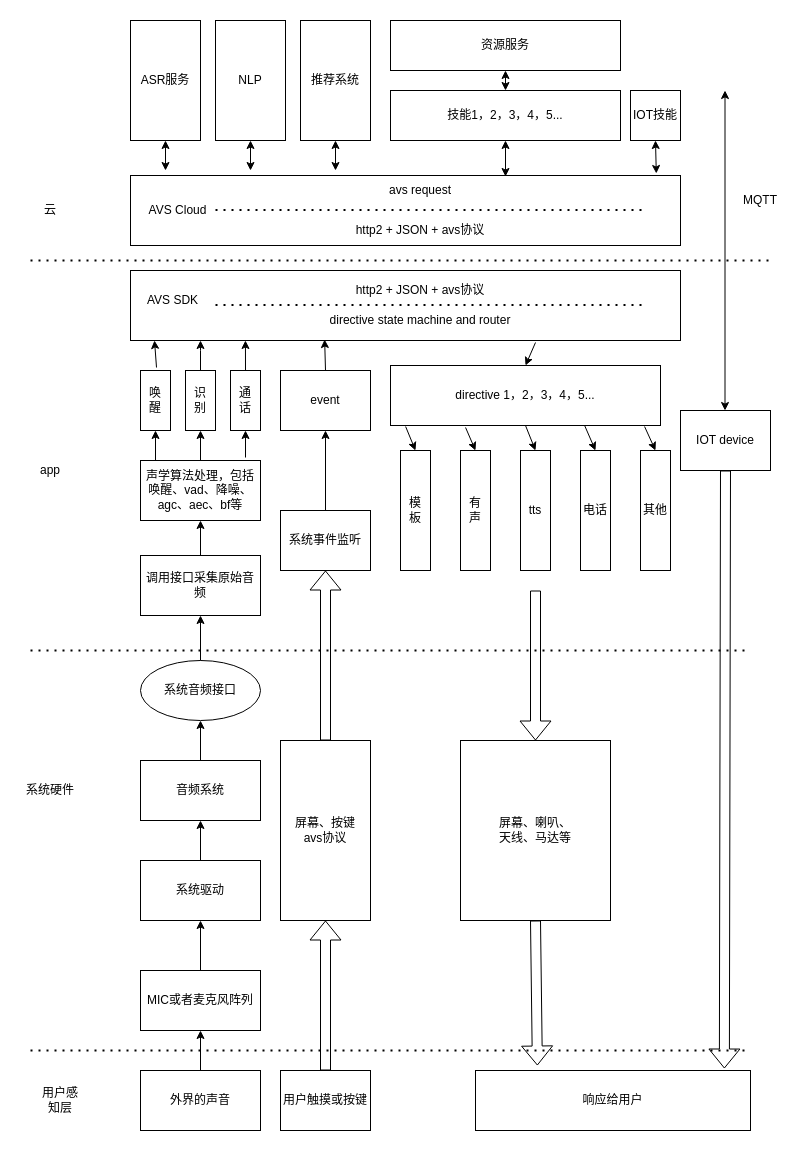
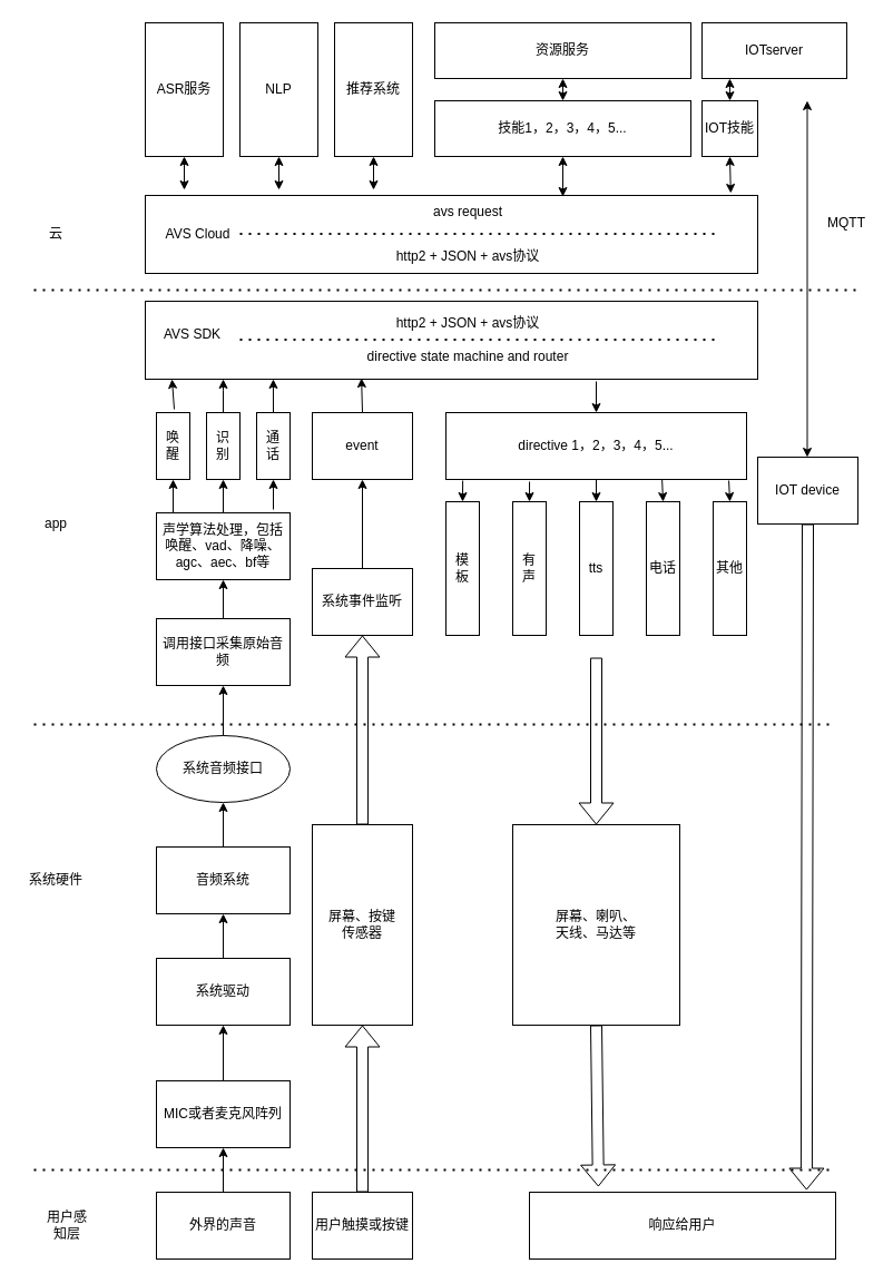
  <mxCell id="0" />
  <mxCell id="1" parent="0" />
  <mxCell id="2" value="" style="endArrow=none;dashed=1;html=1;dashPattern=1 3;strokeWidth=2;" parent="1" edge="1"><mxGeometry width="50" height="50" relative="1" as="geometry"><mxPoint x="30" y="260" as="sourcePoint" /><mxPoint x="770" y="260" as="targetPoint" /></mxGeometry></mxCell>
  <mxCell id="3" value="" style="endArrow=none;dashed=1;html=1;dashPattern=1 3;strokeWidth=2;" parent="1" edge="1"><mxGeometry width="50" height="50" relative="1" as="geometry"><mxPoint x="30" y="650" as="sourcePoint" /><mxPoint x="750" y="650" as="targetPoint" /></mxGeometry></mxCell>
  <mxCell id="4" value="云" style="text;html=1;strokeColor=none;fillColor=none;align=center;verticalAlign=middle;whiteSpace=wrap;rounded=0;" parent="1" vertex="1"><mxGeometry x="30" y="200" width="40" height="20" as="geometry" /></mxCell>
  <mxCell id="5" value="app" style="text;html=1;strokeColor=none;fillColor=none;align=center;verticalAlign=middle;whiteSpace=wrap;rounded=0;" parent="1" vertex="1"><mxGeometry x="30" y="460" width="40" height="20" as="geometry" /></mxCell>
  <mxCell id="6" value="系统硬件" style="text;html=1;strokeColor=none;fillColor=none;align=center;verticalAlign=middle;whiteSpace=wrap;rounded=0;" parent="1" vertex="1"><mxGeometry x="20" y="780" width="60" height="20" as="geometry" /></mxCell>
  <mxCell id="7" value="MIC或者麦克风阵列" style="rounded=0;whiteSpace=wrap;html=1;" parent="1" vertex="1"><mxGeometry x="140" y="970" width="120" height="60" as="geometry" /></mxCell>
  <mxCell id="8" value="外界的声音" style="rounded=0;whiteSpace=wrap;html=1;" parent="1" vertex="1"><mxGeometry x="140" y="1070" width="120" height="60" as="geometry" /></mxCell>
  <mxCell id="9" value="系统驱动" style="rounded=0;whiteSpace=wrap;html=1;" parent="1" vertex="1"><mxGeometry x="140" y="860" width="120" height="60" as="geometry" /></mxCell>
  <mxCell id="10" value="音频系统" style="rounded=0;whiteSpace=wrap;html=1;" parent="1" vertex="1"><mxGeometry x="140" y="760" width="120" height="60" as="geometry" /></mxCell>
  <mxCell id="11" value="" style="endArrow=classic;html=1;entryX=0.5;entryY=1;entryDx=0;entryDy=0;" parent="1" source="8" target="7" edge="1"><mxGeometry width="50" height="50" relative="1" as="geometry"><mxPoint x="360" y="920" as="sourcePoint" /><mxPoint x="410" y="870" as="targetPoint" /></mxGeometry></mxCell>
  <mxCell id="12" value="" style="endArrow=classic;html=1;entryX=0.5;entryY=1;entryDx=0;entryDy=0;exitX=0.5;exitY=0;exitDx=0;exitDy=0;" parent="1" source="7" target="9" edge="1"><mxGeometry width="50" height="50" relative="1" as="geometry"><mxPoint x="190" y="980" as="sourcePoint" /><mxPoint x="240" y="930" as="targetPoint" /></mxGeometry></mxCell>
  <mxCell id="13" value="" style="endArrow=classic;html=1;entryX=0.5;entryY=1;entryDx=0;entryDy=0;exitX=0.5;exitY=0;exitDx=0;exitDy=0;" parent="1" source="9" target="10" edge="1"><mxGeometry width="50" height="50" relative="1" as="geometry"><mxPoint x="190" y="870" as="sourcePoint" /><mxPoint x="240" y="820" as="targetPoint" /></mxGeometry></mxCell>
  <mxCell id="14" value="系统音频接口" style="ellipse;whiteSpace=wrap;html=1;" parent="1" vertex="1"><mxGeometry x="140" y="660" width="120" height="60" as="geometry" /></mxCell>
  <mxCell id="15" value="" style="endArrow=classic;html=1;entryX=0.5;entryY=1;entryDx=0;entryDy=0;exitX=0.5;exitY=0;exitDx=0;exitDy=0;" parent="1" source="10" target="14" edge="1"><mxGeometry width="50" height="50" relative="1" as="geometry"><mxPoint x="360" y="870" as="sourcePoint" /><mxPoint x="410" y="820" as="targetPoint" /></mxGeometry></mxCell>
  <mxCell id="16" value="调用接口采集原始音频" style="rounded=0;whiteSpace=wrap;html=1;" parent="1" vertex="1"><mxGeometry x="140" y="555" width="120" height="60" as="geometry" /></mxCell>
  <mxCell id="17" value="" style="endArrow=classic;html=1;entryX=0.5;entryY=1;entryDx=0;entryDy=0;exitX=0.5;exitY=0;exitDx=0;exitDy=0;" parent="1" source="14" target="16" edge="1"><mxGeometry width="50" height="50" relative="1" as="geometry"><mxPoint x="360" y="560" as="sourcePoint" /><mxPoint x="410" y="510" as="targetPoint" /></mxGeometry></mxCell>
  <mxCell id="18" value="" style="endArrow=none;dashed=1;html=1;dashPattern=1 3;strokeWidth=2;" parent="1" edge="1"><mxGeometry width="50" height="50" relative="1" as="geometry"><mxPoint x="30" y="1050" as="sourcePoint" /><mxPoint x="750" y="1050" as="targetPoint" /></mxGeometry></mxCell>
  <mxCell id="19" value="" style="rounded=0;whiteSpace=wrap;html=1;" parent="1" vertex="1"><mxGeometry x="130" y="270" width="550" height="70" as="geometry" /></mxCell>
  <mxCell id="20" value="声学算法处理，包括唤醒、vad、降噪、agc、aec、bf等" style="rounded=0;whiteSpace=wrap;html=1;" parent="1" vertex="1"><mxGeometry x="140" y="460" width="120" height="60" as="geometry" /></mxCell>
  <mxCell id="21" value="" style="endArrow=classic;html=1;entryX=0.5;entryY=1;entryDx=0;entryDy=0;exitX=0.5;exitY=0;exitDx=0;exitDy=0;" parent="1" source="16" target="20" edge="1"><mxGeometry width="50" height="50" relative="1" as="geometry"><mxPoint x="360" y="550" as="sourcePoint" /><mxPoint x="410" y="500" as="targetPoint" /></mxGeometry></mxCell>
  <mxCell id="22" value="唤&lt;br&gt;醒" style="rounded=0;whiteSpace=wrap;html=1;" parent="1" vertex="1"><mxGeometry x="140" y="370" width="30" height="60" as="geometry" /></mxCell>
  <mxCell id="23" style="edgeStyle=orthogonalEdgeStyle;rounded=0;orthogonalLoop=1;jettySize=auto;html=1;" parent="1" source="24" edge="1"><mxGeometry relative="1" as="geometry"><mxPoint x="200" y="340" as="targetPoint" /></mxGeometry></mxCell>
  <mxCell id="24" value="识&lt;br&gt;别" style="rounded=0;whiteSpace=wrap;html=1;" parent="1" vertex="1"><mxGeometry x="185" y="370" width="30" height="60" as="geometry" /></mxCell>
  <mxCell id="25" value="通&lt;br&gt;话" style="rounded=0;whiteSpace=wrap;html=1;" parent="1" vertex="1"><mxGeometry x="230" y="370" width="30" height="60" as="geometry" /></mxCell>
  <mxCell id="26" value="" style="endArrow=classic;html=1;entryX=0.5;entryY=1;entryDx=0;entryDy=0;" parent="1" target="22" edge="1"><mxGeometry width="50" height="50" relative="1" as="geometry"><mxPoint x="155" y="460" as="sourcePoint" /><mxPoint x="200" y="430" as="targetPoint" /></mxGeometry></mxCell>
  <mxCell id="27" value="" style="endArrow=classic;html=1;entryX=0.5;entryY=1;entryDx=0;entryDy=0;" parent="1" target="24" edge="1"><mxGeometry width="50" height="50" relative="1" as="geometry"><mxPoint x="200" y="460" as="sourcePoint" /><mxPoint x="250" y="420" as="targetPoint" /></mxGeometry></mxCell>
  <mxCell id="28" value="" style="endArrow=classic;html=1;entryX=0.5;entryY=1;entryDx=0;entryDy=0;" parent="1" target="25" edge="1"><mxGeometry width="50" height="50" relative="1" as="geometry"><mxPoint x="245" y="457" as="sourcePoint" /><mxPoint x="300" y="350" as="targetPoint" /></mxGeometry></mxCell>
  <mxCell id="29" value="" style="endArrow=classic;html=1;exitX=0.5;exitY=0;exitDx=0;exitDy=0;entryX=0.042;entryY=1.043;entryDx=0;entryDy=0;entryPerimeter=0;" parent="1" edge="1"><mxGeometry width="50" height="50" relative="1" as="geometry"><mxPoint x="156" y="367" as="sourcePoint" /><mxPoint x="154.1" y="340.01" as="targetPoint" /><Array as="points"><mxPoint x="154" y="340" /></Array></mxGeometry></mxCell>
  <mxCell id="30" value="" style="endArrow=classic;html=1;exitX=0.5;exitY=0;exitDx=0;exitDy=0;entryX=0.209;entryY=1;entryDx=0;entryDy=0;entryPerimeter=0;" parent="1" source="25" target="19" edge="1"><mxGeometry width="50" height="50" relative="1" as="geometry"><mxPoint x="250" y="400" as="sourcePoint" /><mxPoint x="241" y="340" as="targetPoint" /></mxGeometry></mxCell>
  <mxCell id="31" value="AVS SDK" style="text;html=1;strokeColor=none;fillColor=none;align=center;verticalAlign=middle;whiteSpace=wrap;rounded=0;" parent="1" vertex="1"><mxGeometry x="145" y="290" width="55" height="20" as="geometry" /></mxCell>
  <mxCell id="32" value="" style="endArrow=none;dashed=1;html=1;dashPattern=1 3;strokeWidth=2;" parent="1" edge="1"><mxGeometry width="50" height="50" relative="1" as="geometry"><mxPoint x="215" y="304.5" as="sourcePoint" /><mxPoint x="645" y="304.5" as="targetPoint" /><Array as="points"><mxPoint x="295" y="304.5" /><mxPoint x="335" y="304.5" /><mxPoint x="615" y="304.5" /></Array></mxGeometry></mxCell>
  <mxCell id="33" value="directive state machine and router" style="text;html=1;strokeColor=none;fillColor=none;align=center;verticalAlign=middle;whiteSpace=wrap;rounded=0;" vertex="1" parent="1"><mxGeometry x="320" y="310" width="200" height="20" as="geometry" /></mxCell>
  <mxCell id="34" value="http2 + JSON + avs协议" style="text;html=1;strokeColor=none;fillColor=none;align=center;verticalAlign=middle;whiteSpace=wrap;rounded=0;" vertex="1" parent="1"><mxGeometry x="320" y="280" width="200" height="20" as="geometry" /></mxCell>
  <mxCell id="35" value="" style="rounded=0;whiteSpace=wrap;html=1;" vertex="1" parent="1"><mxGeometry x="130" y="175" width="550" height="70" as="geometry" /></mxCell>
  <mxCell id="36" value="AVS Cloud" style="text;html=1;strokeColor=none;fillColor=none;align=center;verticalAlign=middle;whiteSpace=wrap;rounded=0;" vertex="1" parent="1"><mxGeometry x="145" y="200" width="65" height="20" as="geometry" /></mxCell>
  <mxCell id="37" value="" style="endArrow=none;dashed=1;html=1;dashPattern=1 3;strokeWidth=2;" edge="1" parent="1"><mxGeometry width="50" height="50" relative="1" as="geometry"><mxPoint x="215" y="209.5" as="sourcePoint" /><mxPoint x="645" y="209.5" as="targetPoint" /><Array as="points"><mxPoint x="295" y="209.5" /><mxPoint x="335" y="209.5" /><mxPoint x="615" y="209.5" /></Array></mxGeometry></mxCell>
  <mxCell id="38" value="http2 + JSON + avs协议" style="text;html=1;strokeColor=none;fillColor=none;align=center;verticalAlign=middle;whiteSpace=wrap;rounded=0;" vertex="1" parent="1"><mxGeometry x="320" y="220" width="200" height="20" as="geometry" /></mxCell>
  <mxCell id="39" value="avs request" style="text;html=1;strokeColor=none;fillColor=none;align=center;verticalAlign=middle;whiteSpace=wrap;rounded=0;" vertex="1" parent="1"><mxGeometry x="320" y="180" width="200" height="20" as="geometry" /></mxCell>
  <mxCell id="40" value="ASR服务" style="rounded=0;whiteSpace=wrap;html=1;" vertex="1" parent="1"><mxGeometry x="130" y="20" width="70" height="120" as="geometry" /></mxCell>
  <mxCell id="41" value="NLP" style="rounded=0;whiteSpace=wrap;html=1;" vertex="1" parent="1"><mxGeometry x="215" y="20" width="70" height="120" as="geometry" /></mxCell>
  <mxCell id="42" value="推荐系统" style="rounded=0;whiteSpace=wrap;html=1;" vertex="1" parent="1"><mxGeometry x="300" y="20" width="70" height="120" as="geometry" /></mxCell>
  <mxCell id="43" value="技能1，2，3，4，5..." style="rounded=0;whiteSpace=wrap;html=1;" vertex="1" parent="1"><mxGeometry x="390" y="90" width="230" height="50" as="geometry" /></mxCell>
  <mxCell id="44" value="" style="endArrow=classic;startArrow=classic;html=1;entryX=0.5;entryY=1;entryDx=0;entryDy=0;" edge="1" parent="1" target="40"><mxGeometry width="50" height="50" relative="1" as="geometry"><mxPoint x="165" y="170" as="sourcePoint" /><mxPoint x="190" y="140" as="targetPoint" /></mxGeometry></mxCell>
  <mxCell id="45" value="" style="endArrow=classic;startArrow=classic;html=1;entryX=0.5;entryY=1;entryDx=0;entryDy=0;" edge="1" parent="1" target="41"><mxGeometry width="50" height="50" relative="1" as="geometry"><mxPoint x="250" y="170" as="sourcePoint" /><mxPoint x="290" y="140" as="targetPoint" /></mxGeometry></mxCell>
  <mxCell id="46" value="" style="endArrow=classic;startArrow=classic;html=1;entryX=0.5;entryY=1;entryDx=0;entryDy=0;" edge="1" parent="1" target="42"><mxGeometry width="50" height="50" relative="1" as="geometry"><mxPoint x="335" y="170" as="sourcePoint" /><mxPoint x="350" y="150" as="targetPoint" /></mxGeometry></mxCell>
  <mxCell id="47" value="" style="endArrow=classic;startArrow=classic;html=1;entryX=0.5;entryY=1;entryDx=0;entryDy=0;exitX=0.925;exitY=-0.2;exitDx=0;exitDy=0;exitPerimeter=0;" edge="1" parent="1" source="39" target="43"><mxGeometry width="50" height="50" relative="1" as="geometry"><mxPoint x="480" y="190" as="sourcePoint" /><mxPoint x="520" y="150" as="targetPoint" /></mxGeometry></mxCell>
  <mxCell id="48" value="资源服务" style="rounded=0;whiteSpace=wrap;html=1;" vertex="1" parent="1"><mxGeometry x="390" y="20" width="230" height="50" as="geometry" /></mxCell>
  <mxCell id="49" value="" style="endArrow=classic;startArrow=classic;html=1;entryX=0.5;entryY=1;entryDx=0;entryDy=0;exitX=0.5;exitY=0;exitDx=0;exitDy=0;" edge="1" parent="1" source="43" target="48"><mxGeometry width="50" height="50" relative="1" as="geometry"><mxPoint x="505" y="80" as="sourcePoint" /><mxPoint x="515" y="150" as="targetPoint" /></mxGeometry></mxCell>
  <mxCell id="50" value="IOT技能" style="rounded=0;whiteSpace=wrap;html=1;" vertex="1" parent="1"><mxGeometry x="630" y="90" width="50" height="50" as="geometry" /></mxCell>
+ <mxCell id="51" value="IOTserver" style="rounded=0;whiteSpace=wrap;html=1;" vertex="1" parent="1"><mxGeometry x="630" y="20" width="130" height="50" as="geometry" /></mxCell>
  <mxCell id="52" value="" style="endArrow=classic;startArrow=classic;html=1;entryX=0.5;entryY=1;entryDx=0;entryDy=0;exitX=0.956;exitY=-0.029;exitDx=0;exitDy=0;exitPerimeter=0;" edge="1" parent="1" source="35" target="50"><mxGeometry width="50" height="50" relative="1" as="geometry"><mxPoint x="515" y="186" as="sourcePoint" /><mxPoint x="515" y="150" as="targetPoint" /></mxGeometry></mxCell>
+ <mxCell id="53" value="" style="endArrow=classic;startArrow=classic;html=1;entryX=0.192;entryY=1;entryDx=0;entryDy=0;exitX=0.5;exitY=0;exitDx=0;exitDy=0;entryPerimeter=0;" edge="1" parent="1" source="50" target="51"><mxGeometry width="50" height="50" relative="1" as="geometry"><mxPoint x="515" y="100" as="sourcePoint" /><mxPoint x="515" y="80" as="targetPoint" /></mxGeometry></mxCell>
  <mxCell id="54" value="IOT device" style="rounded=0;whiteSpace=wrap;html=1;" vertex="1" parent="1"><mxGeometry x="680" y="410" width="90" height="60" as="geometry" /></mxCell>
  <mxCell id="55" value="" style="endArrow=classic;startArrow=classic;html=1;" edge="1" parent="1"><mxGeometry width="50" height="50" relative="1" as="geometry"><mxPoint x="724.5" y="410" as="sourcePoint" /><mxPoint x="724.5" y="90" as="targetPoint" /></mxGeometry></mxCell>
  <mxCell id="56" value="MQTT" style="text;html=1;strokeColor=none;fillColor=none;align=center;verticalAlign=middle;whiteSpace=wrap;rounded=0;" vertex="1" parent="1"><mxGeometry x="740" y="190" width="40" height="20" as="geometry" /></mxCell>
- <mxCell id="57" value="directive 1，2，3，4，5..." style="rounded=0;whiteSpace=wrap;html=1;" vertex="1" parent="1"><mxGeometry x="390" y="365" width="270" height="60" as="geometry" /></mxCell>
+ <mxCell id="57" value="directive 1，2，3，4，5..." style="rounded=0;whiteSpace=wrap;html=1;" vertex="1" parent="1"><mxGeometry x="400" y="370" width="270" height="60" as="geometry" /></mxCell>
  <mxCell id="58" value="" style="endArrow=classic;html=1;entryX=0.5;entryY=0;entryDx=0;entryDy=0;" edge="1" parent="1" target="57"><mxGeometry width="50" height="50" relative="1" as="geometry"><mxPoint x="535" y="342" as="sourcePoint" /><mxPoint x="430" y="290" as="targetPoint" /></mxGeometry></mxCell>
  <mxCell id="59" value="模&lt;br&gt;板" style="rounded=0;whiteSpace=wrap;html=1;" vertex="1" parent="1"><mxGeometry x="400" y="450" width="30" height="120" as="geometry" /></mxCell>
  <mxCell id="60" value="有&lt;br&gt;声" style="rounded=0;whiteSpace=wrap;html=1;" vertex="1" parent="1"><mxGeometry x="460" y="450" width="30" height="120" as="geometry" /></mxCell>
  <mxCell id="61" value="tts" style="rounded=0;whiteSpace=wrap;html=1;" vertex="1" parent="1"><mxGeometry x="520" y="450" width="30" height="120" as="geometry" /></mxCell>
  <mxCell id="62" value="电话" style="rounded=0;whiteSpace=wrap;html=1;" vertex="1" parent="1"><mxGeometry x="580" y="450" width="30" height="120" as="geometry" /></mxCell>
  <mxCell id="63" value="其他" style="rounded=0;whiteSpace=wrap;html=1;" vertex="1" parent="1"><mxGeometry x="640" y="450" width="30" height="120" as="geometry" /></mxCell>
  <mxCell id="64" value="" style="endArrow=classic;html=1;entryX=0.5;entryY=0;entryDx=0;entryDy=0;exitX=0.056;exitY=1.017;exitDx=0;exitDy=0;exitPerimeter=0;" edge="1" parent="1" source="57" target="59"><mxGeometry width="50" height="50" relative="1" as="geometry"><mxPoint x="380" y="670" as="sourcePoint" /><mxPoint x="430" y="620" as="targetPoint" /></mxGeometry></mxCell>
  <mxCell id="65" value="" style="endArrow=classic;html=1;entryX=0.5;entryY=0;entryDx=0;entryDy=0;exitX=0.278;exitY=1.033;exitDx=0;exitDy=0;exitPerimeter=0;" edge="1" parent="1" source="57" target="60"><mxGeometry width="50" height="50" relative="1" as="geometry"><mxPoint x="425.12" y="441.02" as="sourcePoint" /><mxPoint x="425" y="460" as="targetPoint" /></mxGeometry></mxCell>
  <mxCell id="66" value="" style="endArrow=classic;html=1;entryX=0.5;entryY=0;entryDx=0;entryDy=0;exitX=0.5;exitY=1;exitDx=0;exitDy=0;" edge="1" parent="1" source="57" target="61"><mxGeometry width="50" height="50" relative="1" as="geometry"><mxPoint x="435.12" y="451.02" as="sourcePoint" /><mxPoint x="435" y="470" as="targetPoint" /></mxGeometry></mxCell>
  <mxCell id="67" value="" style="endArrow=classic;html=1;entryX=0.5;entryY=0;entryDx=0;entryDy=0;exitX=0.719;exitY=1;exitDx=0;exitDy=0;exitPerimeter=0;" edge="1" parent="1" source="57" target="62"><mxGeometry width="50" height="50" relative="1" as="geometry"><mxPoint x="445.12" y="461.02" as="sourcePoint" /><mxPoint x="445" y="480" as="targetPoint" /></mxGeometry></mxCell>
  <mxCell id="68" value="" style="endArrow=classic;html=1;entryX=0.5;entryY=0;entryDx=0;entryDy=0;exitX=0.941;exitY=1.017;exitDx=0;exitDy=0;exitPerimeter=0;" edge="1" parent="1" source="57" target="63"><mxGeometry width="50" height="50" relative="1" as="geometry"><mxPoint x="455.12" y="471.02" as="sourcePoint" /><mxPoint x="455" y="490" as="targetPoint" /></mxGeometry></mxCell>
  <mxCell id="69" value="屏幕、喇叭、&lt;br&gt;天线、马达等" style="rounded=0;whiteSpace=wrap;html=1;" vertex="1" parent="1"><mxGeometry x="460" y="740" width="150" height="180" as="geometry" /></mxCell>
  <mxCell id="70" value="" style="shape=flexArrow;endArrow=classic;html=1;entryX=0.5;entryY=0;entryDx=0;entryDy=0;" edge="1" parent="1" target="69"><mxGeometry width="50" height="50" relative="1" as="geometry"><mxPoint x="535" y="590" as="sourcePoint" /><mxPoint x="430" y="750" as="targetPoint" /></mxGeometry></mxCell>
  <mxCell id="71" value="" style="shape=flexArrow;endArrow=classic;html=1;exitX=0.5;exitY=1;exitDx=0;exitDy=0;entryX=0.225;entryY=-0.083;entryDx=0;entryDy=0;entryPerimeter=0;" edge="1" parent="1" source="69" target="72"><mxGeometry width="50" height="50" relative="1" as="geometry"><mxPoint x="380" y="1130" as="sourcePoint" /><mxPoint x="535" y="1080" as="targetPoint" /></mxGeometry></mxCell>
  <mxCell id="72" value="响应给用户" style="rounded=0;whiteSpace=wrap;html=1;" vertex="1" parent="1"><mxGeometry x="475" y="1070" width="275" height="60" as="geometry" /></mxCell>
  <mxCell id="73" value="用户触摸或按键" style="rounded=0;whiteSpace=wrap;html=1;" vertex="1" parent="1"><mxGeometry x="280" y="1070" width="90" height="60" as="geometry" /></mxCell>
- <mxCell id="74" value="屏幕、按键&lt;br&gt;avs协议" style="rounded=0;whiteSpace=wrap;html=1;" vertex="1" parent="1"><mxGeometry x="280" y="740" width="90" height="180" as="geometry" /></mxCell>
+ <mxCell id="74" value="屏幕、按键&lt;br&gt;传感器" style="rounded=0;whiteSpace=wrap;html=1;" vertex="1" parent="1"><mxGeometry x="280" y="740" width="90" height="180" as="geometry" /></mxCell>
  <mxCell id="75" value="" style="shape=flexArrow;endArrow=classic;html=1;entryX=0.5;entryY=1;entryDx=0;entryDy=0;exitX=0.5;exitY=0;exitDx=0;exitDy=0;" edge="1" parent="1" source="73" target="74"><mxGeometry width="50" height="50" relative="1" as="geometry"><mxPoint x="380" y="930" as="sourcePoint" /><mxPoint x="430" y="880" as="targetPoint" /></mxGeometry></mxCell>
  <mxCell id="76" value="" style="shape=flexArrow;endArrow=classic;html=1;exitX=0.5;exitY=0;exitDx=0;exitDy=0;entryX=0.5;entryY=1;entryDx=0;entryDy=0;" edge="1" parent="1" source="74" target="77"><mxGeometry width="50" height="50" relative="1" as="geometry"><mxPoint x="300" y="720" as="sourcePoint" /><mxPoint x="350" y="670" as="targetPoint" /></mxGeometry></mxCell>
  <mxCell id="77" value="系统事件监听" style="rounded=0;whiteSpace=wrap;html=1;" vertex="1" parent="1"><mxGeometry x="280" y="510" width="90" height="60" as="geometry" /></mxCell>
  <mxCell id="78" value="event" style="rounded=0;whiteSpace=wrap;html=1;" vertex="1" parent="1"><mxGeometry x="280" y="370" width="90" height="60" as="geometry" /></mxCell>
  <mxCell id="79" value="" style="endArrow=classic;html=1;entryX=0.5;entryY=1;entryDx=0;entryDy=0;exitX=0.5;exitY=0;exitDx=0;exitDy=0;" edge="1" parent="1" source="77" target="78"><mxGeometry width="50" height="50" relative="1" as="geometry"><mxPoint x="300" y="490" as="sourcePoint" /><mxPoint x="350" y="440" as="targetPoint" /></mxGeometry></mxCell>
  <mxCell id="80" value="" style="endArrow=classic;html=1;entryX=0.353;entryY=0.986;entryDx=0;entryDy=0;entryPerimeter=0;exitX=0.5;exitY=0;exitDx=0;exitDy=0;" edge="1" parent="1" source="78" target="19"><mxGeometry width="50" height="50" relative="1" as="geometry"><mxPoint x="380" y="570" as="sourcePoint" /><mxPoint x="430" y="520" as="targetPoint" /></mxGeometry></mxCell>
  <mxCell id="81" value="" style="shape=flexArrow;endArrow=classic;html=1;entryX=0.905;entryY=-0.033;entryDx=0;entryDy=0;entryPerimeter=0;exitX=0.5;exitY=1;exitDx=0;exitDy=0;" edge="1" parent="1" source="54" target="72"><mxGeometry width="50" height="50" relative="1" as="geometry"><mxPoint x="724" y="710" as="sourcePoint" /><mxPoint x="430" y="660" as="targetPoint" /></mxGeometry></mxCell>
  <mxCell id="82" value="用户感知层" style="text;html=1;strokeColor=none;fillColor=none;align=center;verticalAlign=middle;whiteSpace=wrap;rounded=0;" vertex="1" parent="1"><mxGeometry x="40" y="1090" width="40" height="20" as="geometry" /></mxCell>
